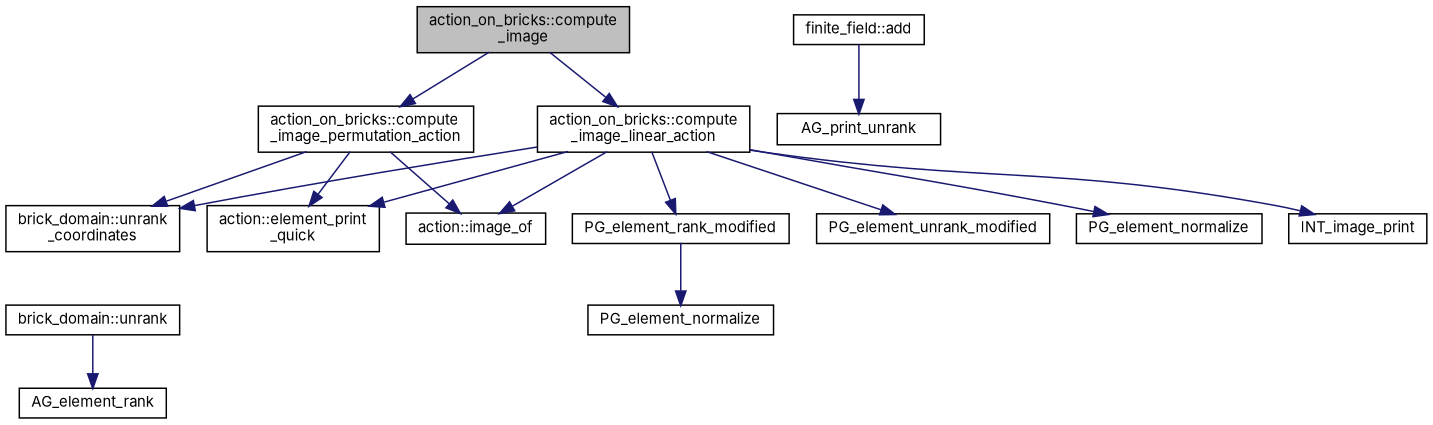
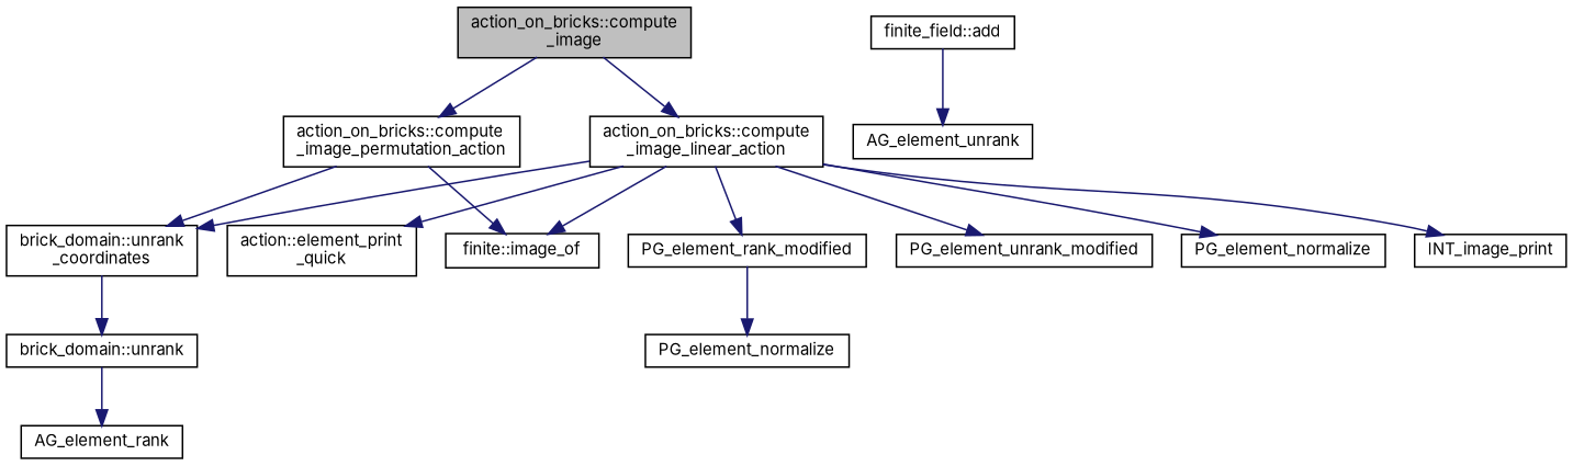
  digraph {
    fontname=Inter
    rankdir=TB
    node [color=black fillcolor=white fontname=Inter fontsize=10 shape=record style=filled]
    edge [color=midnightblue fontname=Inter fontsize=10 labelfontname=Helvetica labelfontsize=10 style=solid]
    n1 [fillcolor=grey75 fontcolor=black height=0.2 label="action_on_bricks::compute\l_image" width=0.4]
    n2 [height=0.2 label="action_on_bricks::compute\l_image_linear_action" width=0.4]
    n3 [height=0.2 label="action_on_bricks::compute\l_image_permutation_action" width=0.4]
    n4 [height=0.2 label="brick_domain::unrank\l_coordinates" width=0.4]
    n5 [height=0.2 label=INT_image_print width=0.4]
    n6 [height=0.2 label=PG_element_rank_modified width=0.4]
    n7 [height=0.2 label="action::element_print\l_quick" width=0.4]
-   n8 [height=0.2 label="action::image_of" width=0.4]
+   n8 [height=0.2 label="finite::image_of" width=0.4]
    n9 [height=0.2 label=PG_element_unrank_modified width=0.4]
    n10 [height=0.2 label=PG_element_normalize width=0.4]
    n11 [height=0.2 label="brick_domain::unrank" width=0.4]
    n12 [height=0.2 label=PG_element_normalize width=0.4]
    n13 [height=0.2 label=AG_element_rank width=0.4]
    n14 [height=0.2 label="finite_field::add" width=0.4]
-   n15 [height=0.2 label=AG_print_unrank width=0.4]
+   n15 [height=0.2 label=AG_element_unrank width=0.4]
    n1 -> n2
    n1 -> n3
    n2 -> n4
    n2 -> n5
    n2 -> n6
    n2 -> n7
    n2 -> n8
    n2 -> n9
    n2 -> n10
    n3 -> n4
-   n3 -> n7
    n3 -> n8
+   n4 -> n11
    n6 -> n12
    n11 -> n13
    n14 -> n15
  }
